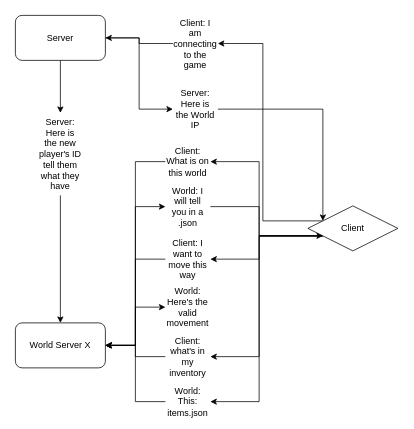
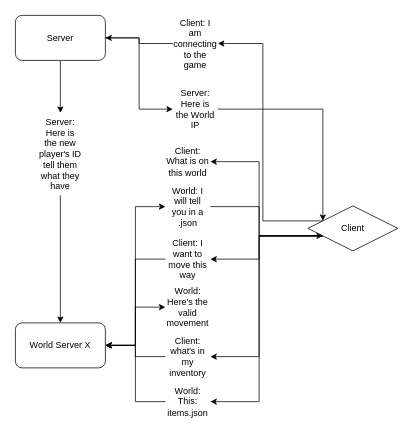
  <mxCell id="0" />
  <mxCell id="1" parent="0" />
  <mxCell id="2" style="edgeStyle=orthogonalEdgeStyle;rounded=0;orthogonalLoop=1;jettySize=auto;html=1;exitX=1;exitY=0.5;exitDx=0;exitDy=0;entryX=0;entryY=0.5;entryDx=0;entryDy=0;" edge="1" parent="1" source="4" target="17"><mxGeometry relative="1" as="geometry" /></mxCell>
  <mxCell id="3" style="edgeStyle=orthogonalEdgeStyle;rounded=0;orthogonalLoop=1;jettySize=auto;html=1;exitX=0.5;exitY=1;exitDx=0;exitDy=0;entryX=0.5;entryY=0;entryDx=0;entryDy=0;" edge="1" parent="1" source="4" target="26"><mxGeometry relative="1" as="geometry" /></mxCell>
  <mxCell id="4" value="Server" style="rounded=1;whiteSpace=wrap;html=1;" vertex="1" parent="1"><mxGeometry x="20" y="20" width="120" height="60" as="geometry" /></mxCell>
  <mxCell id="5" style="edgeStyle=orthogonalEdgeStyle;rounded=0;orthogonalLoop=1;jettySize=auto;html=1;exitX=1;exitY=0.5;exitDx=0;exitDy=0;entryX=0;entryY=0.5;entryDx=0;entryDy=0;" edge="1" parent="1" source="7" target="21"><mxGeometry relative="1" as="geometry" /></mxCell>
  <mxCell id="6" style="edgeStyle=orthogonalEdgeStyle;rounded=0;orthogonalLoop=1;jettySize=auto;html=1;exitX=1;exitY=0.5;exitDx=0;exitDy=0;entryX=0;entryY=0.5;entryDx=0;entryDy=0;" edge="1" parent="1" source="7" target="24"><mxGeometry relative="1" as="geometry" /></mxCell>
  <mxCell id="7" value="World Server X" style="rounded=1;whiteSpace=wrap;html=1;" vertex="1" parent="1"><mxGeometry x="20" y="430" width="120" height="60" as="geometry" /></mxCell>
  <mxCell id="8" style="edgeStyle=orthogonalEdgeStyle;rounded=0;orthogonalLoop=1;jettySize=auto;html=1;exitX=0;exitY=0.25;exitDx=0;exitDy=0;entryX=1;entryY=0.5;entryDx=0;entryDy=0;" edge="1" parent="1" source="13" target="15"><mxGeometry relative="1" as="geometry" /></mxCell>
  <mxCell id="9" style="edgeStyle=orthogonalEdgeStyle;rounded=0;orthogonalLoop=1;jettySize=auto;html=1;exitX=0;exitY=0.75;exitDx=0;exitDy=0;entryX=1;entryY=0.5;entryDx=0;entryDy=0;" edge="1" parent="1" source="13" target="19"><mxGeometry relative="1" as="geometry" /></mxCell>
  <mxCell id="10" style="edgeStyle=orthogonalEdgeStyle;rounded=0;orthogonalLoop=1;jettySize=auto;html=1;exitX=0;exitY=0.75;exitDx=0;exitDy=0;entryX=1;entryY=0.5;entryDx=0;entryDy=0;" edge="1" parent="1" source="13" target="23"><mxGeometry relative="1" as="geometry" /></mxCell>
  <mxCell id="11" style="edgeStyle=orthogonalEdgeStyle;rounded=0;orthogonalLoop=1;jettySize=auto;html=1;exitX=0;exitY=0.75;exitDx=0;exitDy=0;entryX=1;entryY=0.5;entryDx=0;entryDy=0;" edge="1" parent="1" source="13" target="28"><mxGeometry relative="1" as="geometry" /></mxCell>
  <mxCell id="12" style="edgeStyle=orthogonalEdgeStyle;rounded=0;orthogonalLoop=1;jettySize=auto;html=1;exitX=0;exitY=0.75;exitDx=0;exitDy=0;entryX=1;entryY=0.5;entryDx=0;entryDy=0;" edge="1" parent="1" source="13" target="30"><mxGeometry relative="1" as="geometry" /></mxCell>
  <mxCell id="13" value="Client" style="rhombus;whiteSpace=wrap;html=1;" vertex="1" parent="1"><mxGeometry x="410" y="274" width="120" height="60" as="geometry" /></mxCell>
  <mxCell id="14" style="edgeStyle=orthogonalEdgeStyle;rounded=0;orthogonalLoop=1;jettySize=auto;html=1;exitX=0;exitY=0.5;exitDx=0;exitDy=0;entryX=1;entryY=0.5;entryDx=0;entryDy=0;" edge="1" parent="1" source="15" target="4"><mxGeometry relative="1" as="geometry" /></mxCell>
  <mxCell id="15" value="Client: I am connecting to the game" style="text;html=1;align=center;verticalAlign=middle;whiteSpace=wrap;rounded=0;" vertex="1" parent="1"><mxGeometry x="230" y="35" width="60" height="45" as="geometry" /></mxCell>
  <mxCell id="16" style="edgeStyle=orthogonalEdgeStyle;rounded=0;orthogonalLoop=1;jettySize=auto;html=1;exitX=1;exitY=0.5;exitDx=0;exitDy=0;entryX=0;entryY=0.25;entryDx=0;entryDy=0;" edge="1" parent="1" source="17" target="13"><mxGeometry relative="1" as="geometry" /></mxCell>
  <mxCell id="17" value="Server: Here is the World IP" style="text;html=1;align=center;verticalAlign=middle;whiteSpace=wrap;rounded=0;" vertex="1" parent="1"><mxGeometry x="230" y="130" width="60" height="30" as="geometry" /></mxCell>
- <mxCell id="18" style="edgeStyle=orthogonalEdgeStyle;rounded=0;orthogonalLoop=1;jettySize=auto;html=1;exitX=0;exitY=0.5;exitDx=0;exitDy=0;entryX=1;entryY=0.5;entryDx=0;entryDy=0;" edge="1" parent="1" source="19" target="7"><mxGeometry relative="1" as="geometry" /></mxCell>
  <mxCell id="19" value="Client: What is on this world" style="text;html=1;align=center;verticalAlign=middle;whiteSpace=wrap;rounded=0;" vertex="1" parent="1"><mxGeometry x="220" y="200" width="60" height="30" as="geometry" /></mxCell>
  <mxCell id="20" style="edgeStyle=orthogonalEdgeStyle;rounded=0;orthogonalLoop=1;jettySize=auto;html=1;exitX=1;exitY=0.5;exitDx=0;exitDy=0;entryX=0;entryY=0.75;entryDx=0;entryDy=0;" edge="1" parent="1" source="21" target="13"><mxGeometry relative="1" as="geometry" /></mxCell>
  <mxCell id="21" value="World: I will tell you in a .json" style="text;html=1;align=center;verticalAlign=middle;whiteSpace=wrap;rounded=0;" vertex="1" parent="1"><mxGeometry x="220" y="260" width="60" height="30" as="geometry" /></mxCell>
  <mxCell id="22" style="edgeStyle=orthogonalEdgeStyle;rounded=0;orthogonalLoop=1;jettySize=auto;html=1;exitX=0;exitY=0.5;exitDx=0;exitDy=0;entryX=1;entryY=0.5;entryDx=0;entryDy=0;" edge="1" parent="1" source="23" target="7"><mxGeometry relative="1" as="geometry" /></mxCell>
  <mxCell id="23" value="Client: I want to move this way" style="text;html=1;align=center;verticalAlign=middle;whiteSpace=wrap;rounded=0;" vertex="1" parent="1"><mxGeometry x="220" y="330" width="60" height="30" as="geometry" /></mxCell>
  <mxCell id="24" value="World: Here's the valid movement" style="text;html=1;align=center;verticalAlign=middle;whiteSpace=wrap;rounded=0;" vertex="1" parent="1"><mxGeometry x="220" y="394" width="60" height="30" as="geometry" /></mxCell>
  <mxCell id="25" style="edgeStyle=orthogonalEdgeStyle;rounded=0;orthogonalLoop=1;jettySize=auto;html=1;exitX=0.5;exitY=1;exitDx=0;exitDy=0;entryX=0.5;entryY=0;entryDx=0;entryDy=0;" edge="1" parent="1" source="26" target="7"><mxGeometry relative="1" as="geometry" /></mxCell>
  <mxCell id="26" value="Server: Here is the new player's ID tell them what they have" style="text;html=1;align=center;verticalAlign=middle;whiteSpace=wrap;rounded=0;" vertex="1" parent="1"><mxGeometry x="50" y="150" width="60" height="110" as="geometry" /></mxCell>
  <mxCell id="27" style="edgeStyle=orthogonalEdgeStyle;rounded=0;orthogonalLoop=1;jettySize=auto;html=1;exitX=0;exitY=0.5;exitDx=0;exitDy=0;entryX=1;entryY=0.5;entryDx=0;entryDy=0;" edge="1" parent="1" source="28" target="7"><mxGeometry relative="1" as="geometry" /></mxCell>
  <mxCell id="28" value="Client: what's in my inventory" style="text;html=1;align=center;verticalAlign=middle;whiteSpace=wrap;rounded=0;" vertex="1" parent="1"><mxGeometry x="220" y="460" width="60" height="30" as="geometry" /></mxCell>
  <mxCell id="29" style="edgeStyle=orthogonalEdgeStyle;rounded=0;orthogonalLoop=1;jettySize=auto;html=1;exitX=0;exitY=0.5;exitDx=0;exitDy=0;entryX=1;entryY=0.5;entryDx=0;entryDy=0;" edge="1" parent="1" source="30" target="7"><mxGeometry relative="1" as="geometry" /></mxCell>
  <mxCell id="30" value="World: This: items.json" style="text;html=1;align=center;verticalAlign=middle;whiteSpace=wrap;rounded=0;" vertex="1" parent="1"><mxGeometry x="220" y="520" width="60" height="30" as="geometry" /></mxCell>
